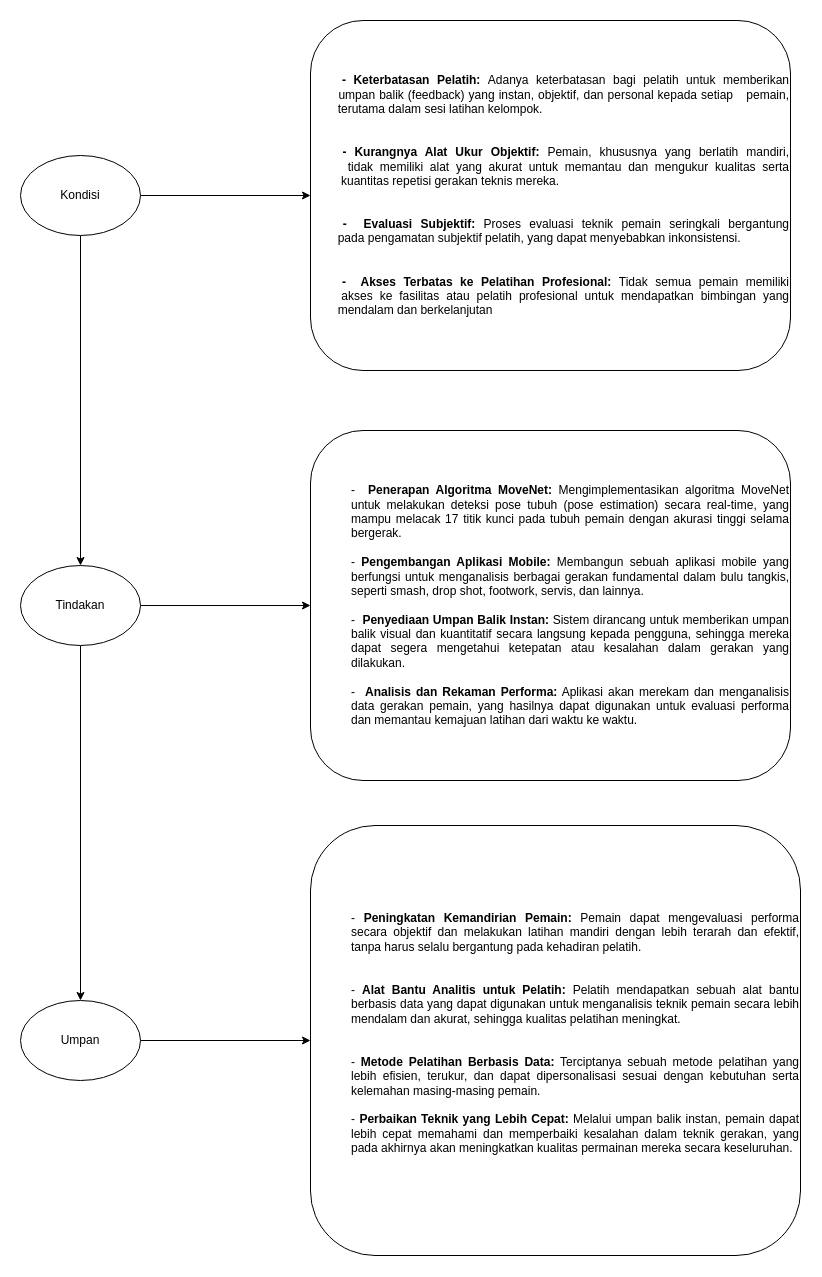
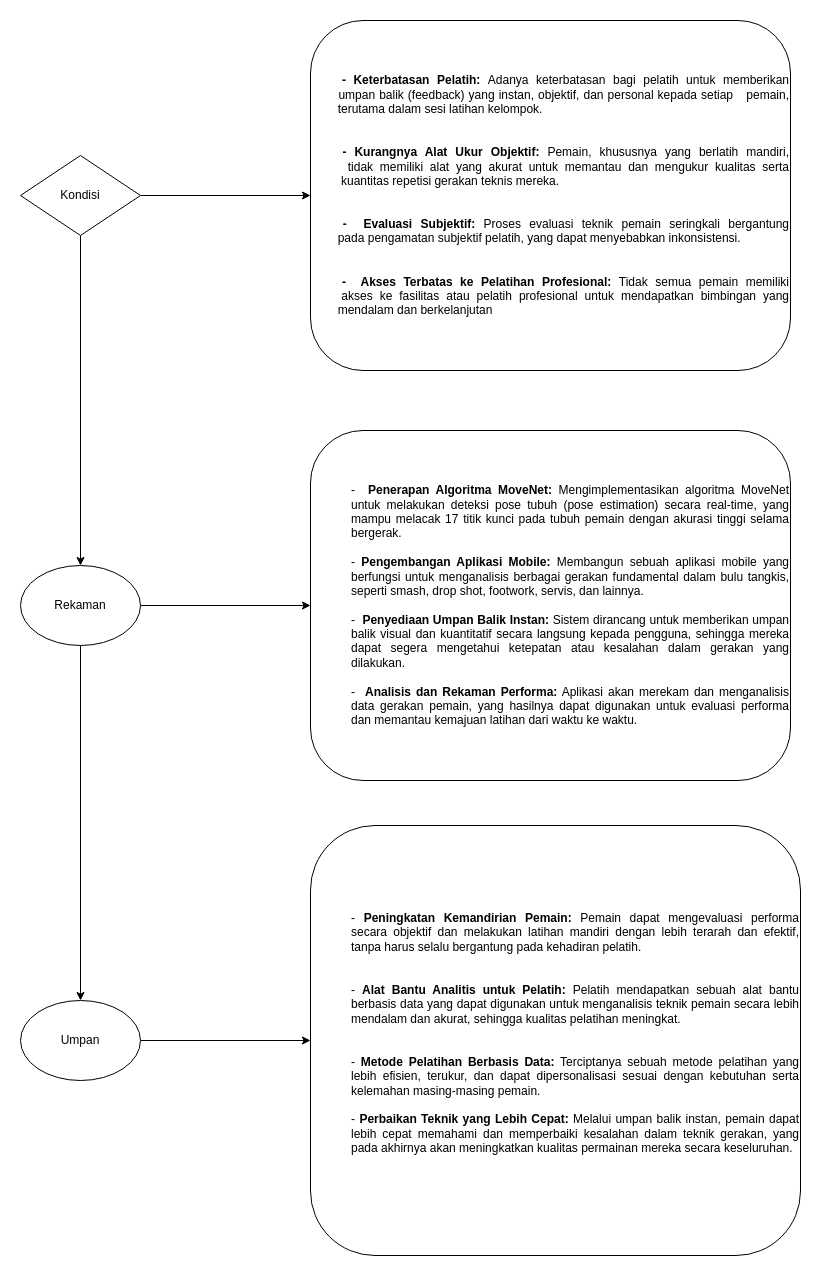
  <mxCell id="0" />
  <mxCell id="1" parent="0" />
  <mxCell id="2" style="edgeStyle=orthogonalEdgeStyle;rounded=0;orthogonalLoop=1;jettySize=auto;html=1;" edge="1" parent="1" source="4" target="5"><mxGeometry relative="1" as="geometry" /></mxCell>
  <mxCell id="3" style="edgeStyle=orthogonalEdgeStyle;rounded=0;orthogonalLoop=1;jettySize=auto;html=1;" edge="1" parent="1" source="4" target="8"><mxGeometry relative="1" as="geometry" /></mxCell>
- <mxCell id="4" value="Kondisi" style="ellipse;whiteSpace=wrap;html=1;" vertex="1" parent="1"><mxGeometry x="20" y="155" width="120" height="80" as="geometry" /></mxCell>
+ <mxCell id="4" value="Kondisi" style="rhombus;whiteSpace=wrap;html=1;" vertex="1" parent="1"><mxGeometry x="20" y="155" width="120" height="80" as="geometry" /></mxCell>
  <mxCell id="5" value="&lt;div style=&quot;text-align: justify;&quot;&gt;&lt;b&gt;&lt;span style=&quot;white-space: pre;&quot;&gt;&#09;&lt;/span&gt;- Keterbatasan Pelatih: &lt;/b&gt;Adanya keterbatasan bagi pelatih untuk memberikan &lt;span style=&quot;white-space: pre;&quot;&gt;&#09;&lt;/span&gt;umpan balik (feedback) yang instan, objektif, dan personal kepada setiap &lt;span style=&quot;white-space: pre;&quot;&gt;&#09;&lt;/span&gt;pemain, &lt;span style=&quot;white-space: pre;&quot;&gt;&#09;&lt;/span&gt;terutama dalam sesi latihan kelompok.&lt;/div&gt;&lt;div style=&quot;text-align: justify;&quot;&gt;&lt;b&gt;&lt;br&gt;&lt;/b&gt;&lt;/div&gt;&lt;div style=&quot;text-align: justify;&quot;&gt;&lt;br&gt;&lt;/div&gt;&lt;div style=&quot;text-align: justify;&quot;&gt;&lt;b&gt;&lt;span style=&quot;white-space: pre;&quot;&gt;&#09;&lt;/span&gt;- Kurangnya Alat Ukur Objektif: &lt;/b&gt;Pemain, khususnya yang berlatih mandiri, &lt;span style=&quot;white-space: pre;&quot;&gt;&#09;&lt;/span&gt;&amp;nbsp;tidak memiliki alat yang akurat untuk memantau dan mengukur kualitas serta &lt;span style=&quot;white-space: pre;&quot;&gt;&#09;&lt;/span&gt;&amp;nbsp;kuantitas repetisi gerakan teknis mereka.&lt;/div&gt;&lt;div style=&quot;text-align: justify;&quot;&gt;&lt;b&gt;&lt;br&gt;&lt;/b&gt;&lt;/div&gt;&lt;div style=&quot;text-align: justify;&quot;&gt;&lt;br&gt;&lt;/div&gt;&lt;div style=&quot;text-align: justify;&quot;&gt;&lt;b&gt;&lt;span style=&quot;white-space: pre;&quot;&gt;&#09;&lt;/span&gt;-&amp;nbsp; Evaluasi Subjektif: &lt;/b&gt;Proses evaluasi teknik pemain seringkali bergantung &lt;span style=&quot;white-space: pre;&quot;&gt;&#09;&lt;/span&gt;pada pengamatan subjektif pelatih, yang dapat menyebabkan inkonsistensi.&lt;/div&gt;&lt;div style=&quot;text-align: justify;&quot;&gt;&lt;b&gt;&lt;br&gt;&lt;/b&gt;&lt;/div&gt;&lt;div style=&quot;text-align: justify;&quot;&gt;&lt;b&gt;&lt;br&gt;&lt;/b&gt;&lt;/div&gt;&lt;div style=&quot;text-align: justify;&quot;&gt;&lt;b&gt;&lt;span style=&quot;white-space: pre;&quot;&gt;&#09;&lt;/span&gt;-&amp;nbsp; Akses Terbatas ke Pelatihan Profesional: &lt;/b&gt;Tidak semua pemain memiliki &lt;span style=&quot;white-space: pre;&quot;&gt;&#09;&lt;/span&gt;akses ke fasilitas atau pelatih profesional untuk mendapatkan bimbingan yang &lt;span style=&quot;white-space: pre;&quot;&gt;&#09;&lt;/span&gt;mendalam dan berkelanjutan&lt;/div&gt;" style="rounded=1;whiteSpace=wrap;html=1;" vertex="1" parent="1"><mxGeometry x="310" y="20" width="480" height="350" as="geometry" /></mxCell>
  <mxCell id="6" style="edgeStyle=orthogonalEdgeStyle;rounded=0;orthogonalLoop=1;jettySize=auto;html=1;" edge="1" parent="1" source="8" target="9"><mxGeometry relative="1" as="geometry" /></mxCell>
  <mxCell id="7" style="edgeStyle=orthogonalEdgeStyle;rounded=0;orthogonalLoop=1;jettySize=auto;html=1;" edge="1" parent="1" source="8" target="11"><mxGeometry relative="1" as="geometry" /></mxCell>
- <mxCell id="8" value="Tindakan" style="ellipse;whiteSpace=wrap;html=1;" vertex="1" parent="1"><mxGeometry x="20" y="565" width="120" height="80" as="geometry" /></mxCell>
+ <mxCell id="8" value="Rekaman" style="ellipse;whiteSpace=wrap;html=1;" vertex="1" parent="1"><mxGeometry x="20" y="565" width="120" height="80" as="geometry" /></mxCell>
  <mxCell id="9" value="&lt;blockquote style=&quot;margin: 0 0 0 40px; border: none; padding: 0px;&quot;&gt;&lt;div style=&quot;text-align: justify;&quot;&gt;-&amp;nbsp; &lt;b&gt;Penerapan Algoritma MoveNet:&lt;/b&gt; Mengimplementasikan algoritma MoveNet untuk melakukan deteksi pose tubuh (pose estimation) secara real-time, yang mampu melacak 17 titik kunci pada tubuh pemain dengan akurasi tinggi selama bergerak.&lt;/div&gt;&lt;div style=&quot;text-align: justify;&quot;&gt;&lt;br&gt;&lt;/div&gt;&lt;div style=&quot;text-align: justify;&quot;&gt;- &lt;b&gt;Pengembangan Aplikasi Mobile:&lt;/b&gt; Membangun sebuah aplikasi mobile yang berfungsi untuk menganalisis berbagai gerakan fundamental dalam bulu tangkis, seperti smash, drop shot, footwork, servis, dan lainnya.&lt;/div&gt;&lt;div style=&quot;text-align: justify;&quot;&gt;&lt;br&gt;&lt;/div&gt;&lt;div style=&quot;text-align: justify;&quot;&gt;-&amp;nbsp; &lt;b&gt;Penyediaan Umpan Balik Instan:&lt;/b&gt; Sistem dirancang untuk memberikan umpan balik visual dan kuantitatif secara langsung kepada pengguna, sehingga mereka dapat segera mengetahui ketepatan atau kesalahan dalam gerakan yang dilakukan.&lt;/div&gt;&lt;div style=&quot;text-align: justify;&quot;&gt;&lt;br&gt;&lt;/div&gt;&lt;div style=&quot;text-align: justify;&quot;&gt;-&amp;nbsp; &lt;b&gt;Analisis dan Rekaman Performa:&lt;/b&gt; Aplikasi akan merekam dan menganalisis data gerakan pemain, yang hasilnya dapat digunakan untuk evaluasi performa dan memantau kemajuan latihan dari waktu ke waktu.&lt;/div&gt;&lt;/blockquote&gt;" style="rounded=1;whiteSpace=wrap;html=1;" vertex="1" parent="1"><mxGeometry x="310" y="430" width="480" height="350" as="geometry" /></mxCell>
  <mxCell id="10" style="edgeStyle=orthogonalEdgeStyle;rounded=0;orthogonalLoop=1;jettySize=auto;html=1;" edge="1" parent="1" source="11" target="12"><mxGeometry relative="1" as="geometry" /></mxCell>
  <mxCell id="11" value="Umpan" style="ellipse;whiteSpace=wrap;html=1;" vertex="1" parent="1"><mxGeometry x="20" y="1000" width="120" height="80" as="geometry" /></mxCell>
  <mxCell id="12" value="&lt;blockquote style=&quot;margin: 0 0 0 40px; border: none; padding: 0px;&quot;&gt;&lt;div style=&quot;text-align: justify;&quot;&gt;- &lt;b&gt;Peningkatan Kemandirian Pemain:&lt;/b&gt; Pemain dapat mengevaluasi performa secara objektif dan melakukan latihan mandiri dengan lebih terarah dan efektif, tanpa harus selalu bergantung pada kehadiran pelatih.&lt;/div&gt;&lt;div style=&quot;text-align: justify;&quot;&gt;&lt;br&gt;&lt;/div&gt;&lt;div style=&quot;text-align: justify;&quot;&gt;&lt;br&gt;&lt;/div&gt;&lt;div style=&quot;text-align: justify;&quot;&gt;- &lt;b&gt;Alat Bantu Analitis untuk Pelatih:&lt;/b&gt; Pelatih mendapatkan sebuah alat bantu berbasis data yang dapat digunakan untuk menganalisis teknik pemain secara lebih mendalam dan akurat, sehingga kualitas pelatihan meningkat.&lt;/div&gt;&lt;div style=&quot;text-align: justify;&quot;&gt;&lt;br&gt;&lt;/div&gt;&lt;div style=&quot;text-align: justify;&quot;&gt;&lt;br&gt;&lt;/div&gt;&lt;div style=&quot;text-align: justify;&quot;&gt;- &lt;b&gt;Metode Pelatihan Berbasis Data:&lt;/b&gt; Terciptanya sebuah metode pelatihan yang lebih efisien, terukur, dan dapat dipersonalisasi sesuai dengan kebutuhan serta kelemahan masing-masing pemain.&lt;/div&gt;&lt;div style=&quot;text-align: justify;&quot;&gt;&lt;br&gt;&lt;/div&gt;&lt;div style=&quot;text-align: justify;&quot;&gt;- &lt;b&gt;Perbaikan Teknik yang Lebih Cepat:&lt;/b&gt; Melalui umpan balik instan, pemain dapat lebih cepat memahami dan memperbaiki kesalahan dalam teknik gerakan, yang pada akhirnya akan meningkatkan kualitas permainan mereka secara keseluruhan.&lt;/div&gt;&lt;/blockquote&gt;&lt;div style=&quot;text-align: justify;&quot;&gt;&lt;br&gt;&lt;/div&gt;" style="rounded=1;whiteSpace=wrap;html=1;" vertex="1" parent="1"><mxGeometry x="310" y="825" width="490" height="430" as="geometry" /></mxCell>
